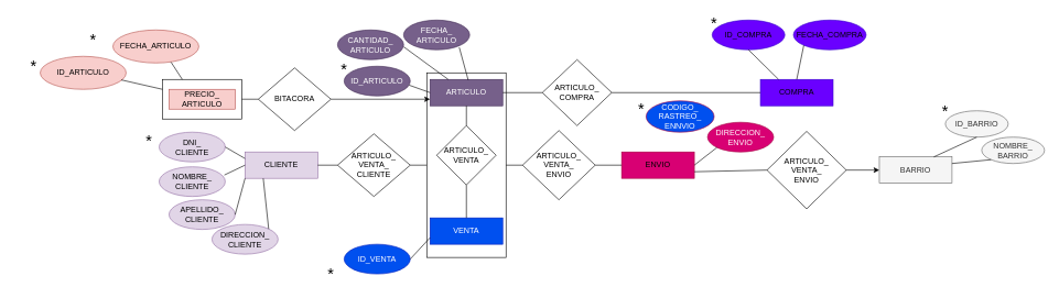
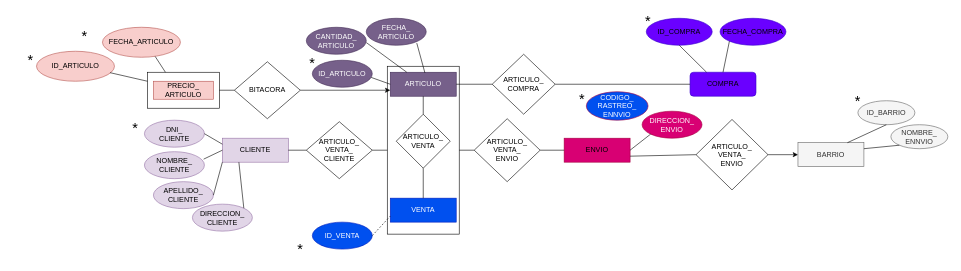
  <mxCell id="0" />
  <mxCell id="1" parent="0" />
  <mxCell id="2" value="" style="rounded=0;whiteSpace=wrap;html=1;" vertex="1" parent="1"><mxGeometry x="245" y="120" width="120" height="60" as="geometry" /></mxCell>
  <mxCell id="3" value="" style="rounded=0;whiteSpace=wrap;html=1;" vertex="1" parent="1"><mxGeometry x="645" y="110" width="120" height="280" as="geometry" /></mxCell>
  <mxCell id="4" value="ARTICULO" style="rounded=0;whiteSpace=wrap;html=1;fillColor=#76608a;fontColor=#ffffff;strokeColor=#432D57;" vertex="1" parent="1"><mxGeometry x="650" y="120" width="110" height="40" as="geometry" /></mxCell>
  <mxCell id="5" value="ARTICULO_&lt;div&gt;VENTA&lt;/div&gt;" style="rhombus;whiteSpace=wrap;html=1;" vertex="1" parent="1"><mxGeometry x="660" y="190" width="90" height="90" as="geometry" /></mxCell>
  <mxCell id="6" value="VENTA" style="rounded=0;whiteSpace=wrap;html=1;fillColor=#0050ef;fontColor=#ffffff;strokeColor=#001DBC;" vertex="1" parent="1"><mxGeometry x="650" y="330" width="110" height="40" as="geometry" /></mxCell>
  <mxCell id="7" value="" style="endArrow=none;html=1;rounded=0;entryX=0.5;entryY=1;entryDx=0;entryDy=0;exitX=0.5;exitY=0;exitDx=0;exitDy=0;" edge="1" parent="1" source="5" target="4"><mxGeometry width="50" height="50" relative="1" as="geometry"><mxPoint x="520" y="340" as="sourcePoint" /><mxPoint x="570" y="290" as="targetPoint" /></mxGeometry></mxCell>
  <mxCell id="8" value="" style="endArrow=none;html=1;rounded=0;entryX=0.5;entryY=1;entryDx=0;entryDy=0;" edge="1" parent="1" source="6" target="5"><mxGeometry width="50" height="50" relative="1" as="geometry"><mxPoint x="470" y="380" as="sourcePoint" /><mxPoint x="520" y="330" as="targetPoint" /></mxGeometry></mxCell>
  <mxCell id="9" value="&lt;font color=&quot;#000000&quot;&gt;CLIENTE&lt;/font&gt;" style="rounded=0;whiteSpace=wrap;html=1;fillColor=#e1d5e7;strokeColor=#9673a6;" vertex="1" parent="1"><mxGeometry x="370" y="230" width="110" height="40" as="geometry" /></mxCell>
  <mxCell id="10" value="ARTICULO_&lt;div&gt;VENTA_&lt;/div&gt;&lt;div&gt;CLIENTE&lt;/div&gt;" style="rhombus;whiteSpace=wrap;html=1;" vertex="1" parent="1"><mxGeometry x="510" y="202.5" width="110" height="95" as="geometry" /></mxCell>
  <mxCell id="11" value="" style="endArrow=none;html=1;rounded=0;exitX=1;exitY=0.5;exitDx=0;exitDy=0;entryX=0;entryY=0.5;entryDx=0;entryDy=0;" edge="1" parent="1" source="10" target="3"><mxGeometry width="50" height="50" relative="1" as="geometry"><mxPoint x="410" y="290" as="sourcePoint" /><mxPoint x="640" y="140" as="targetPoint" /></mxGeometry></mxCell>
  <mxCell id="12" value="" style="endArrow=none;html=1;rounded=0;entryX=0;entryY=0.5;entryDx=0;entryDy=0;exitX=1;exitY=0.5;exitDx=0;exitDy=0;" edge="1" parent="1" source="9" target="10"><mxGeometry width="50" height="50" relative="1" as="geometry"><mxPoint x="410" y="310" as="sourcePoint" /><mxPoint x="460" y="260" as="targetPoint" /></mxGeometry></mxCell>
  <mxCell id="13" value="ARTICULO_&lt;div&gt;VENTA&lt;span style=&quot;background-color: initial;&quot;&gt;_&lt;/span&gt;&lt;/div&gt;&lt;div&gt;ENVIO&lt;/div&gt;" style="rhombus;whiteSpace=wrap;html=1;" vertex="1" parent="1"><mxGeometry x="790" y="197.5" width="110" height="105" as="geometry" /></mxCell>
  <mxCell id="14" value="&lt;font color=&quot;#000000&quot;&gt;ENVIO&lt;/font&gt;" style="rounded=0;whiteSpace=wrap;html=1;fillColor=#d80073;strokeColor=#A50040;fontColor=#ffffff;" vertex="1" parent="1"><mxGeometry x="940" y="230" width="110" height="40" as="geometry" /></mxCell>
  <mxCell id="15" value="" style="endArrow=none;html=1;rounded=0;entryX=0;entryY=0.5;entryDx=0;entryDy=0;exitX=1;exitY=0.5;exitDx=0;exitDy=0;" edge="1" parent="1" source="3" target="13"><mxGeometry width="50" height="50" relative="1" as="geometry"><mxPoint x="410" y="440" as="sourcePoint" /><mxPoint x="460" y="390" as="targetPoint" /></mxGeometry></mxCell>
  <mxCell id="16" value="ID_ARTICULO" style="ellipse;whiteSpace=wrap;html=1;fillColor=#76608a;fontColor=#ffffff;strokeColor=#432D57;" vertex="1" parent="1"><mxGeometry x="520" y="100" width="100" height="45" as="geometry" /></mxCell>
  <mxCell id="17" value="&lt;font style=&quot;font-size: 24px;&quot;&gt;*&lt;/font&gt;" style="text;html=1;align=center;verticalAlign=middle;whiteSpace=wrap;rounded=0;" vertex="1" parent="1"><mxGeometry x="490" y="90" width="60" height="30" as="geometry" /></mxCell>
  <mxCell id="18" value="" style="endArrow=none;html=1;rounded=0;entryX=0;entryY=0.5;entryDx=0;entryDy=0;exitX=0.982;exitY=0.636;exitDx=0;exitDy=0;exitPerimeter=0;" edge="1" parent="1" source="16" target="4"><mxGeometry width="50" height="50" relative="1" as="geometry"><mxPoint x="410" y="220" as="sourcePoint" /><mxPoint x="460" y="170" as="targetPoint" /></mxGeometry></mxCell>
  <mxCell id="19" value="CANTIDAD_&lt;div&gt;ARTICULO&lt;/div&gt;" style="ellipse;whiteSpace=wrap;html=1;fillColor=#76608a;fontColor=#ffffff;strokeColor=#432D57;" vertex="1" parent="1"><mxGeometry x="510" y="45" width="100" height="45" as="geometry" /></mxCell>
  <mxCell id="20" value="FECHA_&lt;div&gt;ARTICULO&lt;/div&gt;" style="ellipse;whiteSpace=wrap;html=1;fillColor=#76608a;fontColor=#ffffff;strokeColor=#432D57;" vertex="1" parent="1"><mxGeometry x="610" y="30" width="100" height="45" as="geometry" /></mxCell>
  <mxCell id="21" value="" style="endArrow=none;html=1;rounded=0;entryX=1.002;entryY=0.569;entryDx=0;entryDy=0;entryPerimeter=0;exitX=0.25;exitY=0;exitDx=0;exitDy=0;" edge="1" parent="1" source="4" target="19"><mxGeometry width="50" height="50" relative="1" as="geometry"><mxPoint x="690" y="110" as="sourcePoint" /><mxPoint x="740" y="60" as="targetPoint" /></mxGeometry></mxCell>
  <mxCell id="22" value="" style="endArrow=none;html=1;rounded=0;entryX=0.842;entryY=0.92;entryDx=0;entryDy=0;entryPerimeter=0;exitX=0.525;exitY=0.025;exitDx=0;exitDy=0;exitPerimeter=0;" edge="1" parent="1" source="4" target="20"><mxGeometry width="50" height="50" relative="1" as="geometry"><mxPoint x="720" y="120" as="sourcePoint" /><mxPoint x="770" y="70" as="targetPoint" /></mxGeometry></mxCell>
  <mxCell id="23" value="CODIGO_&lt;div&gt;RASTREO_&lt;/div&gt;&lt;div&gt;ENNVIO&lt;/div&gt;" style="ellipse;whiteSpace=wrap;html=1;fillColor=#0050ef;fontColor=#ffffff;strokeColor=#A50040;" vertex="1" parent="1"><mxGeometry x="977" y="152.5" width="103" height="47.5" as="geometry" /></mxCell>
  <mxCell id="24" value="&lt;font style=&quot;font-size: 24px;&quot;&gt;*&lt;/font&gt;" style="text;html=1;align=center;verticalAlign=middle;whiteSpace=wrap;rounded=0;" vertex="1" parent="1"><mxGeometry x="940" y="150" width="60" height="30" as="geometry" /></mxCell>
  <mxCell id="25" value="DIRECCION_&lt;div&gt;ENVIO&lt;/div&gt;" style="ellipse;whiteSpace=wrap;html=1;fillColor=#d80073;fontColor=#ffffff;strokeColor=#A50040;" vertex="1" parent="1"><mxGeometry x="1070" y="185" width="100" height="45" as="geometry" /></mxCell>
  <mxCell id="26" value="" style="endArrow=none;html=1;rounded=0;entryX=0;entryY=1;entryDx=0;entryDy=0;exitX=1;exitY=0.5;exitDx=0;exitDy=0;" edge="1" parent="1" source="14" target="25"><mxGeometry width="50" height="50" relative="1" as="geometry"><mxPoint x="850" y="500" as="sourcePoint" /><mxPoint x="900" y="450" as="targetPoint" /></mxGeometry></mxCell>
  <mxCell id="27" value="" style="endArrow=classic;html=1;rounded=0;entryX=0;entryY=0.75;entryDx=0;entryDy=0;exitX=1;exitY=0.5;exitDx=0;exitDy=0;" edge="1" parent="1" source="28" target="4"><mxGeometry width="50" height="50" relative="1" as="geometry"><mxPoint x="450" y="150" as="sourcePoint" /><mxPoint x="510" y="160" as="targetPoint" /></mxGeometry></mxCell>
  <mxCell id="28" value="BITACORA" style="rhombus;whiteSpace=wrap;html=1;" vertex="1" parent="1"><mxGeometry x="390" y="102.5" width="110" height="95" as="geometry" /></mxCell>
  <mxCell id="29" value="&lt;font color=&quot;#000000&quot;&gt;PRECIO_&lt;/font&gt;&lt;div&gt;&lt;font color=&quot;#000000&quot;&gt;ARTICULO&lt;/font&gt;&lt;/div&gt;" style="rounded=0;whiteSpace=wrap;html=1;fillColor=#f8cecc;strokeColor=#b85450;" vertex="1" parent="1"><mxGeometry x="255" y="135" width="100" height="30" as="geometry" /></mxCell>
  <mxCell id="30" value="" style="endArrow=none;html=1;rounded=0;entryX=0;entryY=0.5;entryDx=0;entryDy=0;exitX=1;exitY=0.5;exitDx=0;exitDy=0;" edge="1" parent="1" source="2" target="28"><mxGeometry width="50" height="50" relative="1" as="geometry"><mxPoint y="280" as="sourcePoint" x="250" /><mxPoint x="300" y="230" as="targetPoint" /></mxGeometry></mxCell>
  <mxCell id="31" value="&lt;font color=&quot;#000000&quot;&gt;ID_ARTICULO&lt;/font&gt;" style="ellipse;whiteSpace=wrap;html=1;fillColor=#f8cecc;strokeColor=#b85450;" vertex="1" parent="1"><mxGeometry x="60" y="85" width="130" height="50" as="geometry" /></mxCell>
  <mxCell id="32" value="&lt;font style=&quot;font-size: 24px;&quot;&gt;*&lt;/font&gt;" style="text;html=1;align=center;verticalAlign=middle;whiteSpace=wrap;rounded=0;" vertex="1" parent="1"><mxGeometry x="20" y="85" width="60" height="30" as="geometry" /></mxCell>
  <mxCell id="33" value="&lt;font color=&quot;#000000&quot;&gt;FECHA_ARTICULO&lt;/font&gt;" style="ellipse;whiteSpace=wrap;html=1;fillColor=#f8cecc;strokeColor=#b85450;" vertex="1" parent="1"><mxGeometry x="170" y="45" width="130" height="50" as="geometry" /></mxCell>
  <mxCell id="34" value="&lt;font style=&quot;font-size: 24px;&quot;&gt;*&lt;/font&gt;" style="text;html=1;align=center;verticalAlign=middle;whiteSpace=wrap;rounded=0;" vertex="1" parent="1"><mxGeometry x="110" y="45" width="60" height="30" as="geometry" /></mxCell>
  <mxCell id="35" value="" style="endArrow=none;html=1;rounded=0;exitX=0.943;exitY=0.714;exitDx=0;exitDy=0;exitPerimeter=0;entryX=0;entryY=0.25;entryDx=0;entryDy=0;" edge="1" parent="1" source="31" target="2"><mxGeometry width="50" height="50" relative="1" as="geometry"><mxPoint x="120" y="300" as="sourcePoint" /><mxPoint x="170" y="250" as="targetPoint" /></mxGeometry></mxCell>
  <mxCell id="36" value="" style="endArrow=none;html=1;rounded=0;entryX=0.676;entryY=0.973;entryDx=0;entryDy=0;entryPerimeter=0;exitX=0.25;exitY=0;exitDx=0;exitDy=0;" edge="1" parent="1" source="2" target="33"><mxGeometry width="50" height="50" relative="1" as="geometry"><mxPoint x="190" y="300" as="sourcePoint" /><mxPoint x="240" y="250" as="targetPoint" /></mxGeometry></mxCell>
  <mxCell id="37" value="&lt;font color=&quot;#000000&quot;&gt;NOMBRE_&lt;/font&gt;&lt;div&gt;&lt;font color=&quot;#000000&quot;&gt;CLIENTE&lt;/font&gt;&lt;/div&gt;" style="ellipse;whiteSpace=wrap;html=1;fillColor=#e1d5e7;strokeColor=#9673a6;" vertex="1" parent="1"><mxGeometry x="240" y="252.5" width="100" height="45" as="geometry" /></mxCell>
  <mxCell id="38" value="&lt;font color=&quot;#000000&quot;&gt;DNI_&lt;/font&gt;&lt;div&gt;&lt;font color=&quot;#000000&quot;&gt;CLIENTE&lt;/font&gt;&lt;/div&gt;" style="ellipse;whiteSpace=wrap;html=1;fillColor=#e1d5e7;strokeColor=#9673a6;" vertex="1" parent="1"><mxGeometry x="240" y="200" width="100" height="45" as="geometry" /></mxCell>
  <mxCell id="39" value="&lt;font color=&quot;#000000&quot;&gt;APELLIDO_&lt;/font&gt;&lt;div&gt;&lt;font color=&quot;#000000&quot;&gt;CLIENTE&lt;/font&gt;&lt;/div&gt;" style="ellipse;whiteSpace=wrap;html=1;fillColor=#e1d5e7;strokeColor=#9673a6;" vertex="1" parent="1"><mxGeometry x="255" y="302.5" width="100" height="45" as="geometry" /></mxCell>
  <mxCell id="40" value="&lt;font color=&quot;#000000&quot;&gt;DIRECCION_&lt;/font&gt;&lt;div&gt;&lt;font color=&quot;#000000&quot;&gt;CLIENTE&lt;/font&gt;&lt;/div&gt;" style="ellipse;whiteSpace=wrap;html=1;fillColor=#e1d5e7;strokeColor=#9673a6;" vertex="1" parent="1"><mxGeometry x="320" y="340" width="100" height="45" as="geometry" /></mxCell>
  <mxCell id="41" value="" style="endArrow=none;html=1;rounded=0;exitX=1;exitY=0.5;exitDx=0;exitDy=0;entryX=0;entryY=0.25;entryDx=0;entryDy=0;" edge="1" parent="1" source="38" target="9"><mxGeometry width="50" height="50" relative="1" as="geometry"><mxPoint x="450" y="380" as="sourcePoint" /><mxPoint x="500" y="330" as="targetPoint" /></mxGeometry></mxCell>
  <mxCell id="42" value="&lt;font style=&quot;font-size: 24px;&quot;&gt;*&lt;/font&gt;" style="text;html=1;align=center;verticalAlign=middle;whiteSpace=wrap;rounded=0;" vertex="1" parent="1"><mxGeometry x="195" y="197.5" width="60" height="30" as="geometry" /></mxCell>
  <mxCell id="43" value="" style="endArrow=none;html=1;rounded=0;entryX=0;entryY=0.5;entryDx=0;entryDy=0;exitX=0.987;exitY=0.277;exitDx=0;exitDy=0;exitPerimeter=0;" edge="1" parent="1" source="37" target="9"><mxGeometry width="50" height="50" relative="1" as="geometry"><mxPoint x="140" y="420" as="sourcePoint" /><mxPoint x="190" y="370" as="targetPoint" /></mxGeometry></mxCell>
  <mxCell id="44" value="" style="endArrow=none;html=1;rounded=0;entryX=0;entryY=1;entryDx=0;entryDy=0;exitX=1;exitY=0.5;exitDx=0;exitDy=0;" edge="1" parent="1" source="39" target="9"><mxGeometry width="50" height="50" relative="1" as="geometry"><mxPoint x="400" y="390" as="sourcePoint" /><mxPoint x="450" y="340" as="targetPoint" /></mxGeometry></mxCell>
  <mxCell id="45" value="" style="endArrow=none;html=1;rounded=0;entryX=0.25;entryY=1;entryDx=0;entryDy=0;exitX=1;exitY=0;exitDx=0;exitDy=0;" edge="1" parent="1" source="40" target="9"><mxGeometry width="50" height="50" relative="1" as="geometry"><mxPoint x="350" y="480" as="sourcePoint" /><mxPoint x="400" y="430" as="targetPoint" /></mxGeometry></mxCell>
- <mxCell id="46" value="&lt;font color=&quot;#000000&quot;&gt;COMPRA&lt;/font&gt;" style="rounded=0;whiteSpace=wrap;html=1;fillColor=#6a00ff;strokeColor=#3700CC;fontColor=#ffffff;" vertex="1" parent="1"><mxGeometry x="1150" y="120" width="110" height="40" as="geometry" /></mxCell>
+ <mxCell id="46" value="&lt;font color=&quot;#000000&quot;&gt;COMPRA&lt;/font&gt;" style="whiteSpace=wrap;html=1;fillColor=#6a00ff;strokeColor=#3700CC;fontColor=#ffffff;rounded=1;" vertex="1" parent="1"><mxGeometry x="1150" y="120" width="110" height="40" as="geometry" /></mxCell>
  <mxCell id="47" value="ARTICULO_&lt;div&gt;COMPRA&lt;/div&gt;" style="rhombus;whiteSpace=wrap;html=1;" vertex="1" parent="1"><mxGeometry x="820" y="90" width="105" height="100" as="geometry" /></mxCell>
  <mxCell id="48" value="" style="endArrow=none;html=1;rounded=0;exitX=1;exitY=0.5;exitDx=0;exitDy=0;entryX=0;entryY=0.5;entryDx=0;entryDy=0;" edge="1" parent="1" source="4" target="47"><mxGeometry width="50" height="50" relative="1" as="geometry"><mxPoint x="780" y="160" as="sourcePoint" /><mxPoint x="830" y="110" as="targetPoint" /></mxGeometry></mxCell>
  <mxCell id="49" value="" style="endArrow=none;html=1;rounded=0;exitX=1;exitY=0.5;exitDx=0;exitDy=0;entryX=0;entryY=0.5;entryDx=0;entryDy=0;" edge="1" parent="1" source="47" target="46"><mxGeometry width="50" height="50" relative="1" as="geometry"><mxPoint x="1300" y="420" as="sourcePoint" /><mxPoint x="1350" y="370" as="targetPoint" /></mxGeometry></mxCell>
  <mxCell id="50" value="&lt;font color=&quot;#000000&quot;&gt;ID_COMPRA&lt;/font&gt;" style="ellipse;whiteSpace=wrap;html=1;fillColor=#6a00ff;strokeColor=#3700CC;fontColor=#ffffff;" vertex="1" parent="1"><mxGeometry x="1077" y="30" width="110" height="45" as="geometry" /></mxCell>
  <mxCell id="51" value="&lt;font color=&quot;#000000&quot;&gt;FECHA_COMPRA&lt;/font&gt;" style="ellipse;whiteSpace=wrap;html=1;fillColor=#6a00ff;strokeColor=#3700CC;fontColor=#ffffff;" vertex="1" parent="1"><mxGeometry x="1200" y="30" width="110" height="45" as="geometry" /></mxCell>
  <mxCell id="52" value="" style="endArrow=none;html=1;rounded=0;entryX=0.5;entryY=1;entryDx=0;entryDy=0;exitX=0.25;exitY=0;exitDx=0;exitDy=0;" edge="1" parent="1" source="46" target="50"><mxGeometry width="50" height="50" relative="1" as="geometry"><mxPoint x="1160" y="410" as="sourcePoint" /><mxPoint x="1210" y="360" as="targetPoint" /></mxGeometry></mxCell>
  <mxCell id="53" value="" style="endArrow=none;html=1;rounded=0;entryX=0;entryY=1;entryDx=0;entryDy=0;exitX=0.5;exitY=0;exitDx=0;exitDy=0;" edge="1" parent="1" source="46" target="51"><mxGeometry width="50" height="50" relative="1" as="geometry"><mxPoint x="1210" y="320" as="sourcePoint" /><mxPoint x="1260" y="270" as="targetPoint" /></mxGeometry></mxCell>
  <mxCell id="54" value="ID_VENTA" style="ellipse;whiteSpace=wrap;html=1;fillColor=#0050ef;fontColor=#ffffff;strokeColor=#001DBC;" vertex="1" parent="1"><mxGeometry x="520" y="370" width="100" height="45" as="geometry" /></mxCell>
  <mxCell id="55" value="&lt;font style=&quot;font-size: 24px;&quot;&gt;*&lt;/font&gt;" style="text;html=1;align=center;verticalAlign=middle;whiteSpace=wrap;rounded=0;" vertex="1" parent="1"><mxGeometry x="470" y="400" width="60" height="30" as="geometry" /></mxCell>
- <mxCell id="56" value="" style="endArrow=none;html=1;rounded=0;entryX=0;entryY=0.75;entryDx=0;entryDy=0;exitX=1;exitY=0.5;exitDx=0;exitDy=0;" edge="1" parent="1" source="54" target="6"><mxGeometry width="50" height="50" relative="1" as="geometry"><mxPoint x="480" y="620" as="sourcePoint" /><mxPoint x="530" y="570" as="targetPoint" /></mxGeometry></mxCell>
+ <mxCell id="56" value="" style="endArrow=none;html=1;rounded=0;entryX=0;entryY=0.75;entryDx=0;entryDy=0;exitX=1;exitY=0.5;exitDx=0;exitDy=0;dashed=1;" edge="1" parent="1" source="54" target="6"><mxGeometry width="50" height="50" relative="1" as="geometry"><mxPoint x="480" y="620" as="sourcePoint" /><mxPoint x="530" y="570" as="targetPoint" /></mxGeometry></mxCell>
  <mxCell id="57" value="BARRIO" style="rounded=0;whiteSpace=wrap;html=1;fillColor=#f5f5f5;strokeColor=#666666;fontColor=#333333;" vertex="1" parent="1"><mxGeometry x="1330" y="237.5" width="110" height="40" as="geometry" /></mxCell>
  <mxCell id="58" value="ID_BARRIO" style="ellipse;whiteSpace=wrap;html=1;fillColor=#f5f5f5;fontColor=#333333;strokeColor=#666666;" vertex="1" parent="1"><mxGeometry x="1430" y="167.5" width="95" height="40" as="geometry" /></mxCell>
- <mxCell id="59" value="NOMBRE_&lt;div&gt;BARRIO&lt;/div&gt;" style="ellipse;whiteSpace=wrap;html=1;fillColor=#f5f5f5;fontColor=#333333;strokeColor=#666666;" vertex="1" parent="1"><mxGeometry x="1485" y="207.5" width="95" height="40" as="geometry" /></mxCell>
+ <mxCell id="59" value="NOMBRE_&lt;div&gt;ENNVIO&lt;/div&gt;" style="ellipse;whiteSpace=wrap;html=1;fillColor=#f5f5f5;fontColor=#333333;strokeColor=#666666;" vertex="1" parent="1"><mxGeometry x="1485" y="207.5" width="95" height="40" as="geometry" /></mxCell>
  <mxCell id="60" value="&lt;font style=&quot;font-size: 24px;&quot;&gt;*&lt;/font&gt;" style="text;html=1;align=center;verticalAlign=middle;whiteSpace=wrap;rounded=0;" vertex="1" parent="1"><mxGeometry x="1050" y="20" width="60" height="30" as="geometry" /></mxCell>
  <mxCell id="61" value="&lt;font style=&quot;font-size: 24px;&quot;&gt;*&lt;/font&gt;" style="text;html=1;align=center;verticalAlign=middle;whiteSpace=wrap;rounded=0;" vertex="1" parent="1"><mxGeometry x="1400" y="152.5" width="60" height="30" as="geometry" /></mxCell>
  <mxCell id="62" value="" style="endArrow=none;html=1;rounded=0;entryX=0.5;entryY=1;entryDx=0;entryDy=0;exitX=0.75;exitY=0;exitDx=0;exitDy=0;" edge="1" parent="1" source="57" target="58"><mxGeometry width="50" height="50" relative="1" as="geometry"><mxPoint x="1440" y="450" as="sourcePoint" /><mxPoint x="1490" y="400" as="targetPoint" /></mxGeometry></mxCell>
  <mxCell id="63" value="" style="endArrow=none;html=1;rounded=0;entryX=0;entryY=1;entryDx=0;entryDy=0;exitX=1;exitY=0.25;exitDx=0;exitDy=0;" edge="1" parent="1" source="57" target="59"><mxGeometry width="50" height="50" relative="1" as="geometry"><mxPoint x="1170" y="530" as="sourcePoint" /><mxPoint x="1220" y="480" as="targetPoint" /></mxGeometry></mxCell>
  <mxCell id="64" value="ARTICULO_&lt;div&gt;VENTA&lt;span style=&quot;background-color: initial;&quot;&gt;_&lt;/span&gt;&lt;/div&gt;&lt;div&gt;ENVIO&lt;/div&gt;" style="rhombus;whiteSpace=wrap;html=1;" vertex="1" parent="1"><mxGeometry x="1160" y="198.75" width="120" height="117.5" as="geometry" /></mxCell>
  <mxCell id="65" value="" style="endArrow=none;html=1;rounded=0;exitX=1;exitY=0.5;exitDx=0;exitDy=0;entryX=0;entryY=0.5;entryDx=0;entryDy=0;" edge="1" parent="1" source="13" target="14"><mxGeometry width="50" height="50" relative="1" as="geometry"><mxPoint x="890" y="450" as="sourcePoint" /><mxPoint x="940" y="400" as="targetPoint" /></mxGeometry></mxCell>
  <mxCell id="66" value="" style="endArrow=classic;html=1;rounded=0;entryX=0;entryY=0.5;entryDx=0;entryDy=0;exitX=1;exitY=0.5;exitDx=0;exitDy=0;" edge="1" parent="1" source="64" target="57"><mxGeometry width="50" height="50" relative="1" as="geometry"><mxPoint x="1220" y="420" as="sourcePoint" /><mxPoint x="1260" y="380" as="targetPoint" /></mxGeometry></mxCell>
  <mxCell id="67" value="" style="endArrow=none;html=1;rounded=0;entryX=0;entryY=0.5;entryDx=0;entryDy=0;exitX=1;exitY=0.75;exitDx=0;exitDy=0;" edge="1" parent="1" source="14" target="64"><mxGeometry width="50" height="50" relative="1" as="geometry"><mxPoint x="970" y="380" as="sourcePoint" /><mxPoint x="1020" y="330" as="targetPoint" /></mxGeometry></mxCell>
